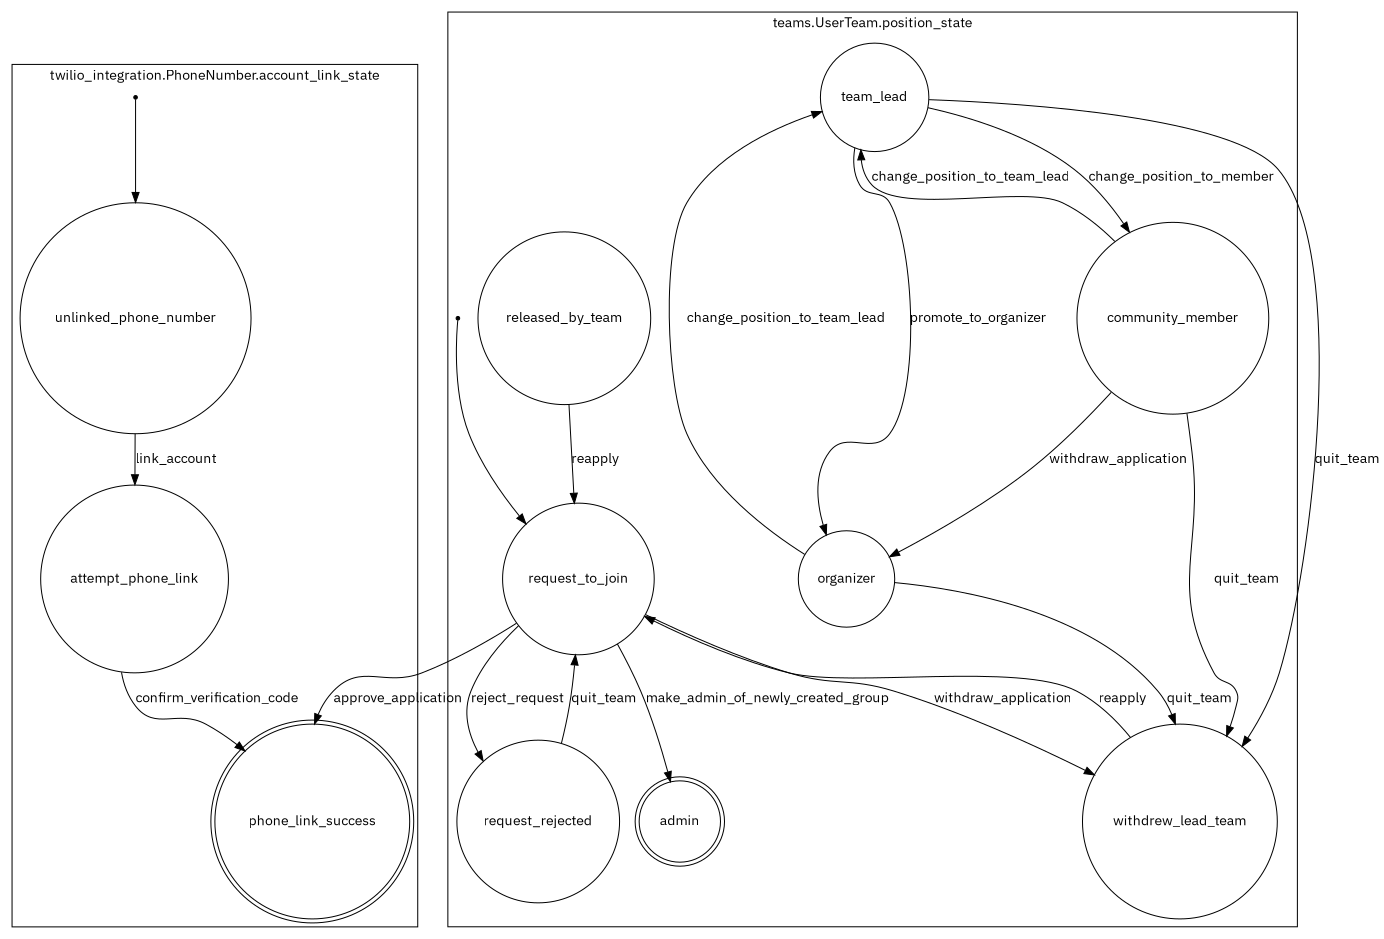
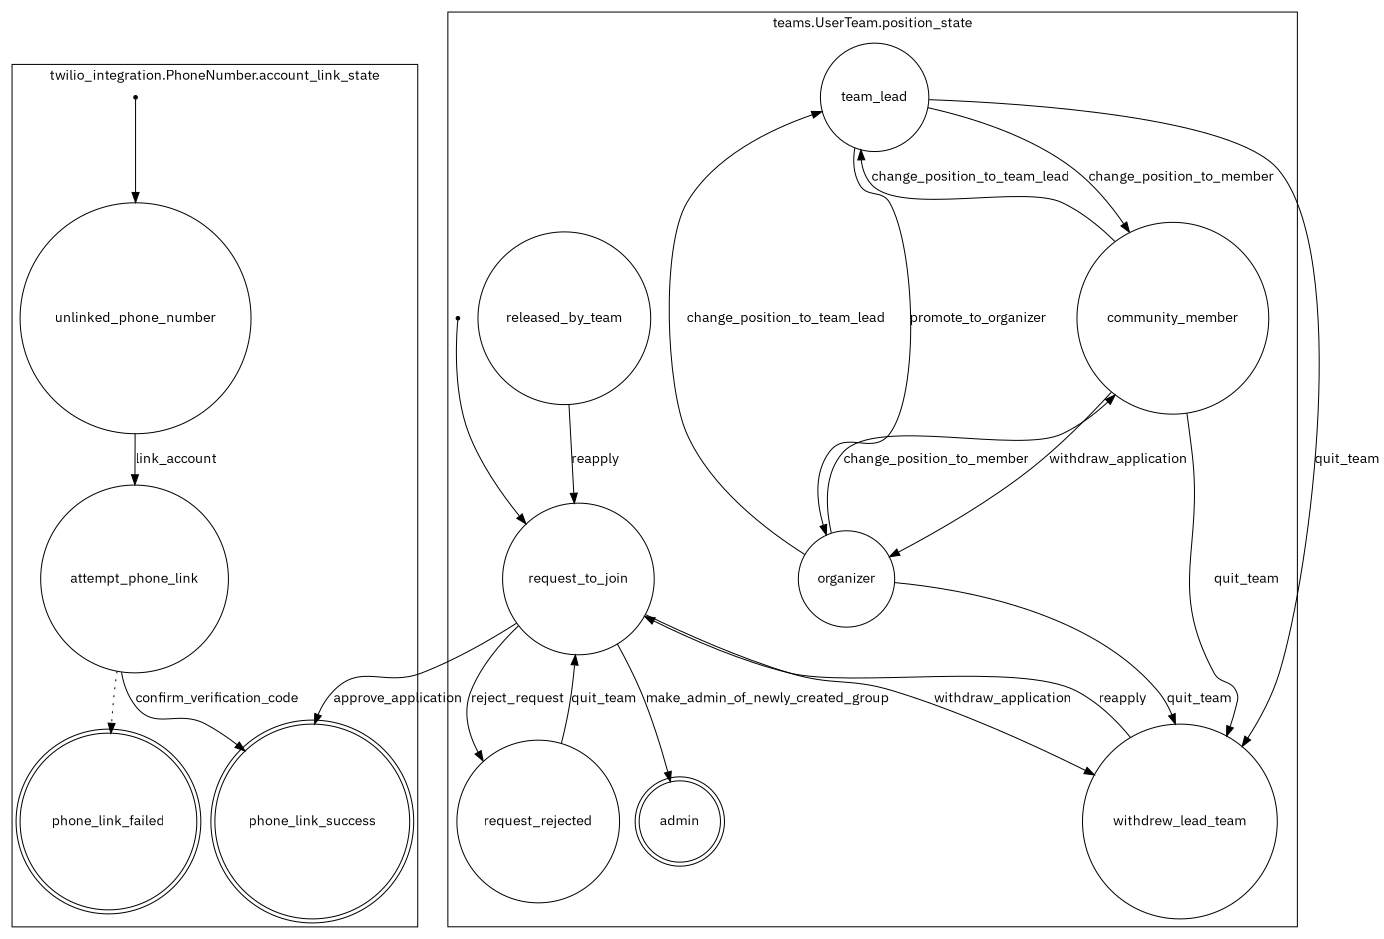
  digraph {
    fontname="IBM Plex Sans"
    node [fontname="IBM Plex Sans" shape=circle]
    edge [fontname="IBM Plex Sans"]
    n1 [label=admin shape=doublecircle]
    n2 [label=request_rejected]
    n3 [label=request_to_join]
    n4 [label=team_lead]
    n5 [label=community_member]
    n6 [label=organizer]
    n7 [label=withdrew_lead_team]
    n8 [label=released_by_team]
    "teams.user_team.position_state._initial" [shape=point]
    n10 [label=phone_link_success shape=doublecircle]
+   n11 [label=phone_link_failed shape=doublecircle]
    n12 [label=unlinked_phone_number]
    n13 [label=attempt_phone_link]
    "twilio_integration.phone_number.account_link_state._initial" [shape=point]
    subgraph cluster_1 {
      label="teams.UserTeam.position_state"
      n1
      n2
      n3
      n4
      n5
      n6
      n7
      n8
      "teams.user_team.position_state._initial"
    }
    subgraph cluster_2 {
      label="twilio_integration.PhoneNumber.account_link_state"
      n10
+     n11
      n12
      n13
      "twilio_integration.phone_number.account_link_state._initial"
    }
    n2 -> n3 [label=quit_team]
    n3 -> n1 [label=make_admin_of_newly_created_group]
    n3 -> n2 [label=reject_request]
    n3 -> n7 [label=withdraw_application]
    n3 -> n10 [label=approve_application]
    n4 -> n5 [label=change_position_to_member]
    n4 -> n6 [label=promote_to_organizer]
    n4 -> n7 [label=quit_team]
    n5 -> n4 [label=change_position_to_team_lead]
    n5 -> n6 [label=withdraw_application]
    n5 -> n7 [label=quit_team]
    n6 -> n4 [label=change_position_to_team_lead]
+   n6 -> n5 [label=change_position_to_member]
    n6 -> n7 [label=quit_team]
    n7 -> n3 [label=reapply]
    n8 -> n3 [label=reapply]
    "teams.user_team.position_state._initial" -> n3
    n12 -> n13 [label=link_account]
    n13 -> n10 [label=confirm_verification_code]
+   n13 -> n11 [style=dotted]
    "twilio_integration.phone_number.account_link_state._initial" -> n12
  }
